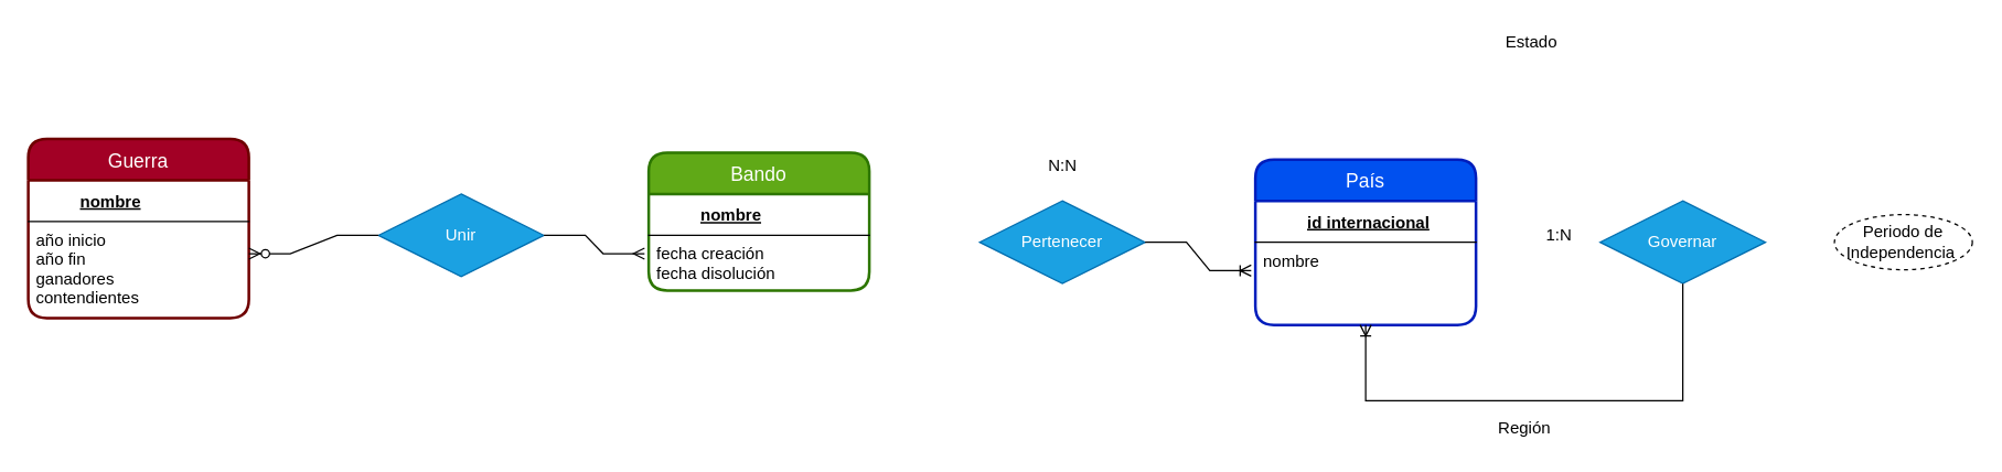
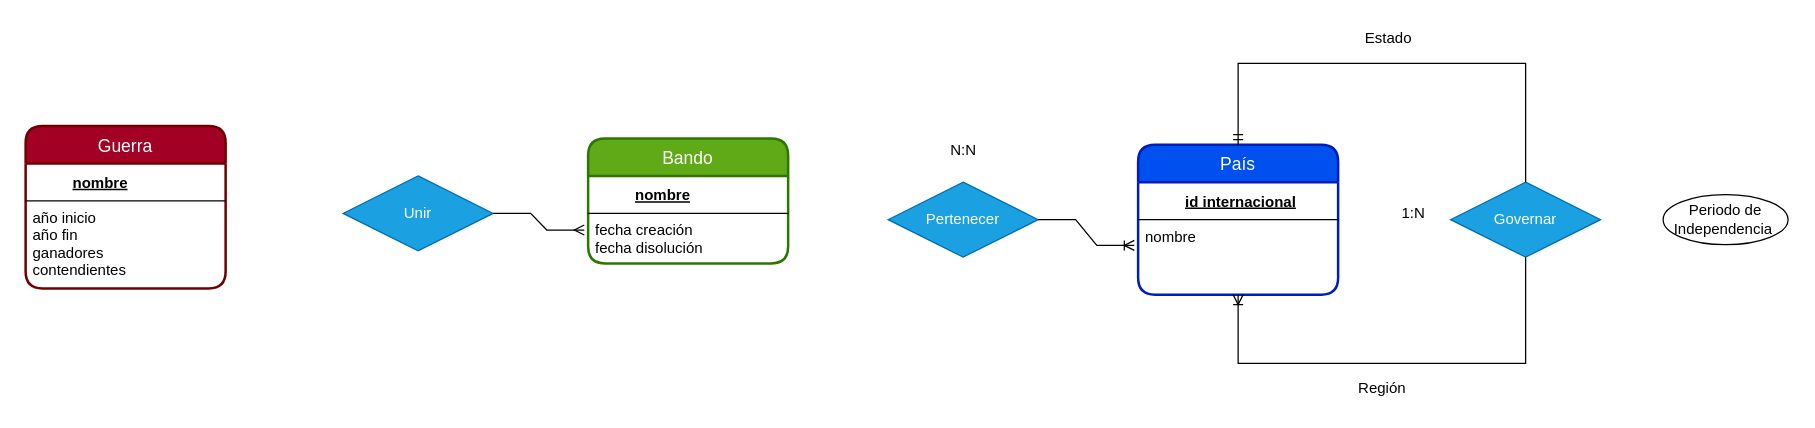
  <mxCell id="0" />
  <mxCell id="1" parent="0" />
  <mxCell id="2" value="Guerra" style="swimlane;childLayout=stackLayout;horizontal=1;startSize=30;horizontalStack=0;rounded=1;fontSize=14;fontStyle=0;strokeWidth=2;resizeParent=0;resizeLast=1;shadow=0;dashed=0;align=center;fillColor=#a20025;fontColor=#ffffff;strokeColor=#6F0000;" vertex="1" parent="1"><mxGeometry x="20" y="100" width="160" height="130" as="geometry" /></mxCell>
  <mxCell id="3" value="" style="shape=table;startSize=0;container=1;collapsible=1;childLayout=tableLayout;fixedRows=1;rowLines=0;fontStyle=0;align=center;resizeLast=1;strokeColor=none;fillColor=none;collapsible=0;swimlaneLine=1;" vertex="1" parent="2"><mxGeometry y="30" width="160" height="30" as="geometry" /></mxCell>
  <mxCell id="4" value="" style="shape=tableRow;horizontal=0;startSize=0;swimlaneHead=0;swimlaneBody=0;fillColor=none;collapsible=0;dropTarget=0;points=[[0,0.5],[1,0.5]];portConstraint=eastwest;top=0;left=0;right=0;bottom=1;strokeColor=default;" vertex="1" parent="3"><mxGeometry width="160" height="30" as="geometry" /></mxCell>
  <mxCell id="5" value="" style="shape=partialRectangle;connectable=0;fillColor=none;top=0;left=0;bottom=0;right=0;fontStyle=1;overflow=hidden;strokeColor=default;" vertex="1" parent="4"><mxGeometry width="30" height="30" as="geometry"><mxRectangle width="30" height="30" as="alternateBounds" /></mxGeometry></mxCell>
  <mxCell id="6" value="nombre" style="shape=partialRectangle;connectable=0;fillColor=none;top=0;left=0;bottom=0;right=0;align=left;spacingLeft=6;fontStyle=5;overflow=hidden;strokeColor=default;" vertex="1" parent="4"><mxGeometry x="30" width="130" height="30" as="geometry"><mxRectangle width="130" height="30" as="alternateBounds" /></mxGeometry></mxCell>
  <mxCell id="7" value="año inicio&#10;año fin&#10;ganadores&#10;contendientes" style="align=left;strokeColor=none;fillColor=none;spacingLeft=4;fontSize=12;verticalAlign=top;resizable=0;rotatable=0;part=1;" vertex="1" parent="2"><mxGeometry y="60" width="160" height="70" as="geometry" /></mxCell>
  <mxCell id="8" value="Bando" style="swimlane;childLayout=stackLayout;horizontal=1;startSize=30;horizontalStack=0;rounded=1;fontSize=14;fontStyle=0;strokeWidth=2;resizeParent=0;resizeLast=1;shadow=0;dashed=0;align=center;fillColor=#60a917;fontColor=#ffffff;strokeColor=#2D7600;swimlaneHead=1;" vertex="1" parent="1"><mxGeometry x="470" y="110" width="160" height="100" as="geometry" /></mxCell>
  <mxCell id="9" value="" style="shape=table;startSize=0;container=1;collapsible=1;childLayout=tableLayout;fixedRows=1;rowLines=0;fontStyle=0;align=center;resizeLast=1;strokeColor=none;fillColor=none;collapsible=0;" vertex="1" parent="8"><mxGeometry y="30" width="160" height="30" as="geometry" /></mxCell>
  <mxCell id="10" value="" style="shape=tableRow;horizontal=0;startSize=0;swimlaneHead=0;swimlaneBody=0;fillColor=none;collapsible=0;dropTarget=0;points=[[0,0.5],[1,0.5]];portConstraint=eastwest;top=0;left=0;right=0;bottom=1;strokeColor=default;strokeWidth=1;" vertex="1" parent="9"><mxGeometry width="160" height="30" as="geometry" /></mxCell>
  <mxCell id="11" value="" style="shape=partialRectangle;connectable=0;fillColor=none;top=0;left=0;bottom=0;right=0;fontStyle=1;overflow=hidden;strokeColor=default;strokeWidth=1;" vertex="1" parent="10"><mxGeometry width="30" height="30" as="geometry"><mxRectangle width="30" height="30" as="alternateBounds" /></mxGeometry></mxCell>
  <mxCell id="12" value="nombre" style="shape=partialRectangle;connectable=0;fillColor=none;top=0;left=0;bottom=0;right=0;align=left;spacingLeft=6;fontStyle=5;overflow=hidden;strokeColor=default;strokeWidth=1;" vertex="1" parent="10"><mxGeometry x="30" width="130" height="30" as="geometry"><mxRectangle width="130" height="30" as="alternateBounds" /></mxGeometry></mxCell>
  <mxCell id="13" value="fecha creación&#10;fecha disolución" style="align=left;strokeColor=none;fillColor=none;spacingLeft=4;fontSize=12;verticalAlign=top;resizable=0;rotatable=0;part=1;" vertex="1" parent="8"><mxGeometry y="60" width="160" height="40" as="geometry" /></mxCell>
  <mxCell id="14" value="País" style="swimlane;childLayout=stackLayout;horizontal=1;startSize=30;horizontalStack=0;rounded=1;fontSize=14;fontStyle=0;strokeWidth=2;resizeParent=0;resizeLast=1;shadow=0;dashed=0;align=center;fillColor=#0050ef;fontColor=#ffffff;strokeColor=#001DBC;" vertex="1" parent="1"><mxGeometry x="910" y="115" width="160" height="120" as="geometry" /></mxCell>
  <mxCell id="15" value="" style="shape=table;startSize=0;container=1;collapsible=1;childLayout=tableLayout;fixedRows=1;rowLines=0;fontStyle=0;align=center;resizeLast=1;strokeColor=none;fillColor=none;collapsible=0;" vertex="1" parent="14"><mxGeometry y="30" width="160" height="30" as="geometry" /></mxCell>
  <mxCell id="16" value="" style="shape=tableRow;horizontal=0;startSize=0;swimlaneHead=0;swimlaneBody=0;fillColor=none;collapsible=0;dropTarget=0;points=[[0,0.5],[1,0.5]];portConstraint=eastwest;top=0;left=0;right=0;bottom=1;strokeColor=default;strokeWidth=1;" vertex="1" parent="15"><mxGeometry width="160" height="30" as="geometry" /></mxCell>
  <mxCell id="17" value="" style="shape=partialRectangle;connectable=0;fillColor=none;top=0;left=0;bottom=0;right=0;fontStyle=1;overflow=hidden;strokeColor=default;strokeWidth=1;" vertex="1" parent="16"><mxGeometry width="30" height="30" as="geometry"><mxRectangle width="30" height="30" as="alternateBounds" /></mxGeometry></mxCell>
  <mxCell id="18" value="id internacional" style="shape=partialRectangle;connectable=0;fillColor=none;top=0;left=0;bottom=0;right=0;align=left;spacingLeft=6;fontStyle=5;overflow=hidden;strokeColor=default;strokeWidth=1;" vertex="1" parent="16"><mxGeometry x="30" width="130" height="30" as="geometry"><mxRectangle width="130" height="30" as="alternateBounds" /></mxGeometry></mxCell>
  <mxCell id="19" value="nombre" style="align=left;strokeColor=none;fillColor=none;spacingLeft=4;fontSize=12;verticalAlign=top;resizable=0;rotatable=0;part=1;" vertex="1" parent="14"><mxGeometry y="60" width="160" height="60" as="geometry" /></mxCell>
  <mxCell id="20" value="Unir" style="shape=rhombus;perimeter=rhombusPerimeter;whiteSpace=wrap;html=1;align=center;fillColor=#1ba1e2;fontColor=#ffffff;strokeColor=#006EAF;" vertex="1" parent="1"><mxGeometry x="274" y="140" width="120" height="60" as="geometry" /></mxCell>
- <mxCell id="21" value="" style="edgeStyle=entityRelationEdgeStyle;fontSize=12;html=1;endArrow=ERzeroToMany;endFill=1;rounded=0;exitX=0;exitY=0.5;exitDx=0;exitDy=0;entryX=1;entryY=0.333;entryDx=0;entryDy=0;entryPerimeter=0;" edge="1" parent="1" source="20" target="7"><mxGeometry width="100" height="100" relative="1" as="geometry"><mxPoint x="500" y="350" as="sourcePoint" /><mxPoint x="410" y="360" as="targetPoint" /></mxGeometry></mxCell>
  <mxCell id="22" value="" style="edgeStyle=entityRelationEdgeStyle;fontSize=12;html=1;endArrow=ERmany;endFill=0;rounded=0;entryX=-0.019;entryY=0.333;entryDx=0;entryDy=0;entryPerimeter=0;" edge="1" parent="1" source="20" target="13"><mxGeometry width="100" height="100" relative="1" as="geometry"><mxPoint x="500" y="350" as="sourcePoint" /><mxPoint x="600" y="250" as="targetPoint" /></mxGeometry></mxCell>
  <mxCell id="23" value="Governar" style="shape=rhombus;perimeter=rhombusPerimeter;whiteSpace=wrap;html=1;align=center;fillColor=#1ba1e2;fontColor=#ffffff;strokeColor=#006EAF;" vertex="1" parent="1"><mxGeometry x="1160" y="145" width="120" height="60" as="geometry" /></mxCell>
  <mxCell id="24" value="" style="endArrow=ERoneToMany;html=1;rounded=0;exitX=0.5;exitY=1;exitDx=0;exitDy=0;entryX=0.5;entryY=1;entryDx=0;entryDy=0;endFill=0;" edge="1" parent="1" source="23" target="19"><mxGeometry relative="1" as="geometry"><mxPoint x="1340" y="-30" as="sourcePoint" /><mxPoint x="980" y="290" as="targetPoint" /><Array as="points"><mxPoint x="1220" y="290" /><mxPoint x="990" y="290" /></Array></mxGeometry></mxCell>
  <mxCell id="25" value="Región" style="text;html=1;align=center;verticalAlign=middle;resizable=0;points=[];autosize=1;strokeColor=none;fillColor=none;" vertex="1" parent="1"><mxGeometry x="1080" y="300" width="50" height="20" as="geometry" /></mxCell>
+ <mxCell id="26" value="" style="endArrow=ERmandOne;html=1;rounded=0;exitX=0.5;exitY=0;exitDx=0;exitDy=0;entryX=0.5;entryY=0;entryDx=0;entryDy=0;endFill=0;" edge="1" parent="1" source="23" target="14"><mxGeometry relative="1" as="geometry"><mxPoint x="1230" y="50" as="sourcePoint" /><mxPoint x="1030" y="40" as="targetPoint" /><Array as="points"><mxPoint x="1220" y="50" /><mxPoint x="990" y="50" /></Array></mxGeometry></mxCell>
  <mxCell id="27" value="Estado" style="text;html=1;align=center;verticalAlign=middle;resizable=0;points=[];autosize=1;strokeColor=none;fillColor=none;" vertex="1" parent="1"><mxGeometry x="1085" y="20" width="50" height="20" as="geometry" /></mxCell>
- <mxCell id="28" value="Periodo de Independencia&amp;nbsp;" style="ellipse;whiteSpace=wrap;html=1;align=center;dashed=1;" vertex="1" parent="1"><mxGeometry x="1330" y="155" width="100" height="40" as="geometry" /></mxCell>
+ <mxCell id="28" value="Periodo de Independencia&amp;nbsp;" style="ellipse;whiteSpace=wrap;html=1;align=center;" vertex="1" parent="1"><mxGeometry x="1330" y="155" width="100" height="40" as="geometry" /></mxCell>
  <mxCell id="29" value="Pertenecer" style="shape=rhombus;perimeter=rhombusPerimeter;whiteSpace=wrap;html=1;align=center;fillColor=#1ba1e2;fontColor=#ffffff;strokeColor=#006EAF;" vertex="1" parent="1"><mxGeometry x="710" y="145" width="120" height="60" as="geometry" /></mxCell>
  <mxCell id="30" value="" style="edgeStyle=entityRelationEdgeStyle;fontSize=12;html=1;endArrow=ERoneToMany;rounded=0;exitX=1;exitY=0.5;exitDx=0;exitDy=0;entryX=-0.019;entryY=0.344;entryDx=0;entryDy=0;entryPerimeter=0;" edge="1" parent="1" source="29" target="19"><mxGeometry width="100" height="100" relative="1" as="geometry"><mxPoint x="1010" y="340" as="sourcePoint" /><mxPoint x="1110" y="240" as="targetPoint" /></mxGeometry></mxCell>
  <mxCell id="31" value="N:N" style="text;html=1;align=center;verticalAlign=middle;resizable=0;points=[];autosize=1;strokeColor=none;fillColor=none;" vertex="1" parent="1"><mxGeometry x="750" y="110" width="40" height="20" as="geometry" /></mxCell>
  <mxCell id="32" value="1:N" style="text;html=1;align=center;verticalAlign=middle;resizable=0;points=[];autosize=1;strokeColor=none;fillColor=none;" vertex="1" parent="1"><mxGeometry x="1115" y="160" width="30" height="20" as="geometry" /></mxCell>
